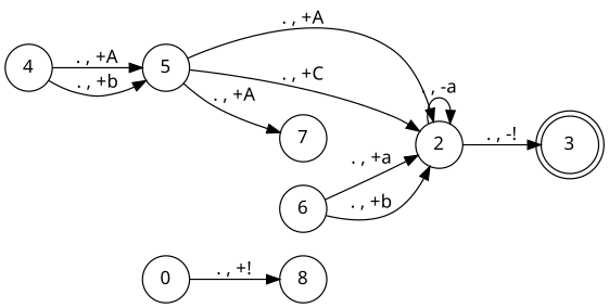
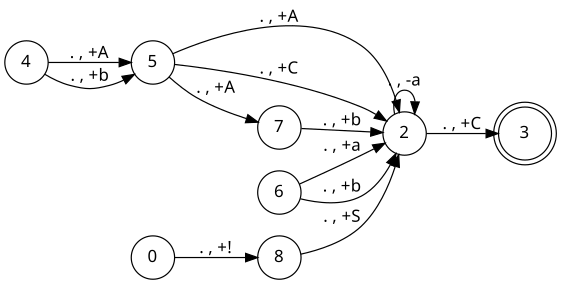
  digraph {
    fontname="Noto Sans"
    rankdir=LR
    node [fontname="Noto Sans" shape=circle]
    edge [fontname="Noto Sans"]
    n1 [label=8]
    0
    3 [shape=doublecircle]
    2
    4
    5
    7
    6
+   n1 -> 2 [label=". , +S"]
    0 -> n1 [label=". , +!"]
-   2 -> 3 [label=". , -!"]
+   2 -> 3 [label=". , +C"]
    2 -> 2 [label=". , -a"]
    4 -> 5 [label=". , +A"]
    4 -> 5 [label=". , +b"]
    5 -> 2 [label=". , +A"]
    5 -> 2 [label=". , +C"]
    5 -> 7 [label=". , +A"]
+   7 -> 2 [label=". , +b"]
    6 -> 2 [label=". , +a"]
    6 -> 2 [label=". , +b"]
  }
